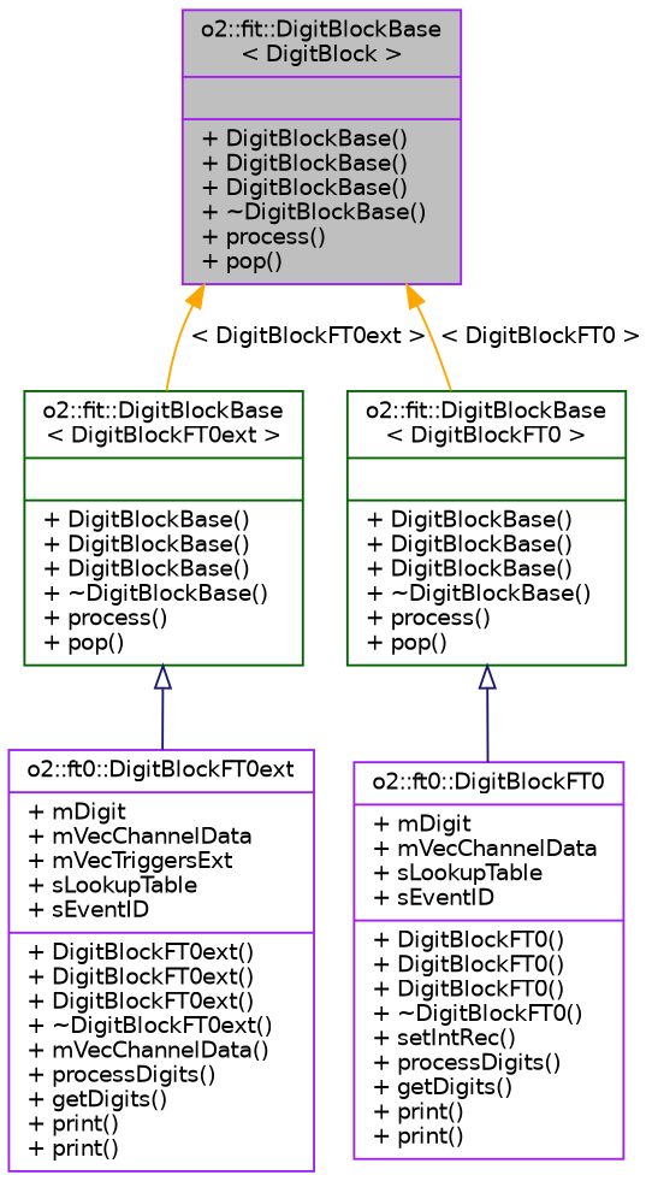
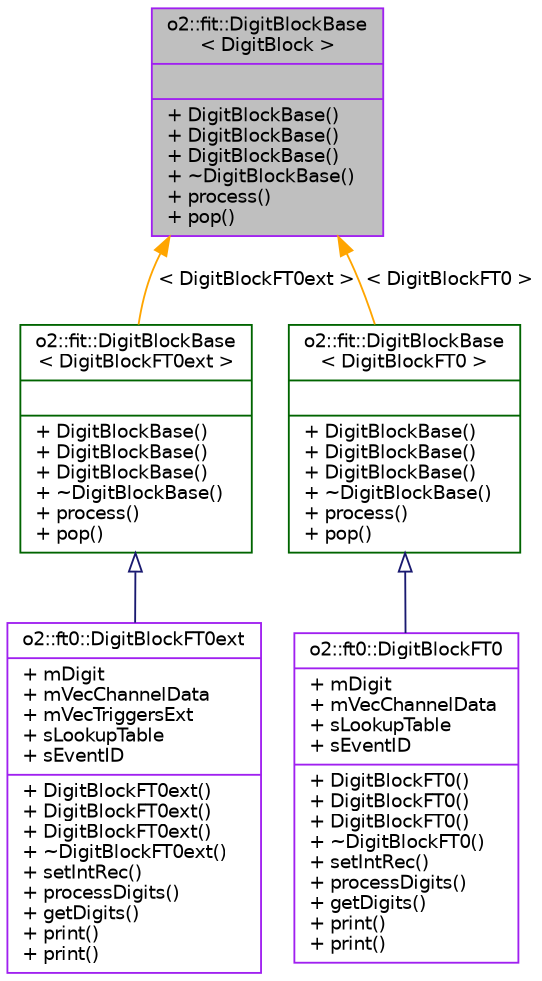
  digraph {
    node [color=purple fontname=Helvetica fontsize=10 shape=record]
    edge [color=orange dir=back fontname=Helvetica fontsize=10 labelfontname=Helvetica labelfontsize=10 style=solid]
    n1 [fillcolor=grey75 fontcolor=black height=0.2 label="{o2::fit::DigitBlockBase\l\< DigitBlock \>\n||+ DigitBlockBase()\l+ DigitBlockBase()\l+ DigitBlockBase()\l+ ~DigitBlockBase()\l+ process()\l+ pop()\l}" style=filled width=0.4]
    n2 [color=darkgreen height=0.2 label="{o2::fit::DigitBlockBase\l\< DigitBlockFT0ext \>\n||+ DigitBlockBase()\l+ DigitBlockBase()\l+ DigitBlockBase()\l+ ~DigitBlockBase()\l+ process()\l+ pop()\l}" width=0.4]
    n3 [color=darkgreen height=0.2 label="{o2::fit::DigitBlockBase\l\< DigitBlockFT0 \>\n||+ DigitBlockBase()\l+ DigitBlockBase()\l+ DigitBlockBase()\l+ ~DigitBlockBase()\l+ process()\l+ pop()\l}" width=0.4]
-   n4 [height=0.2 label="{o2::ft0::DigitBlockFT0ext\n|+ mDigit\l+ mVecChannelData\l+ mVecTriggersExt\l+ sLookupTable\l+ sEventID\l|+ DigitBlockFT0ext()\l+ DigitBlockFT0ext()\l+ DigitBlockFT0ext()\l+ ~DigitBlockFT0ext()\l+ mVecChannelData()\l+ processDigits()\l+ getDigits()\l+ print()\l+ print()\l}" width=0.4]
+   n4 [height=0.2 label="{o2::ft0::DigitBlockFT0ext\n|+ mDigit\l+ mVecChannelData\l+ mVecTriggersExt\l+ sLookupTable\l+ sEventID\l|+ DigitBlockFT0ext()\l+ DigitBlockFT0ext()\l+ DigitBlockFT0ext()\l+ ~DigitBlockFT0ext()\l+ setIntRec()\l+ processDigits()\l+ getDigits()\l+ print()\l+ print()\l}" width=0.4]
    n5 [height=0.2 label="{o2::ft0::DigitBlockFT0\n|+ mDigit\l+ mVecChannelData\l+ sLookupTable\l+ sEventID\l|+ DigitBlockFT0()\l+ DigitBlockFT0()\l+ DigitBlockFT0()\l+ ~DigitBlockFT0()\l+ setIntRec()\l+ processDigits()\l+ getDigits()\l+ print()\l+ print()\l}" width=0.4]
    n1 -> n2 [label=" \< DigitBlockFT0ext \>"]
    n1 -> n3 [label=" \< DigitBlockFT0 \>"]
    n2 -> n4 [arrowtail=onormal color=midnightblue]
    n3 -> n5 [arrowtail=onormal color=midnightblue]
  }
